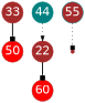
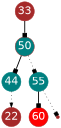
  digraph {
    ordering=out
    node [color=brown fixedsize=true fontcolor=white fontname=Helvetica fontsize=24 fontweight=bold shape=circle style=filled]
    edge [arrowhead=box style=bold]
-   50 [fillcolor=red width=.6]
+   50 [fillcolor=teal width=.6]
    44 [color=teal width=.6]
-   55 [color=teal width=.6 fillcolor=brown]
+   55 [color=teal width=.6]
    22 [width=.6]
    60 [fillcolor=red width=.6]
    n1 [shape=point width=.1]
    33 [width=.6]
+   50 -> 44
+   50 -> 55 [style=dotted]
    44 -> 22 [arrowhead=normal style=dotted]
-   22 -> 60
+   55 -> 60
    55 -> n1 [style=dotted]
    33 -> 50
  }
